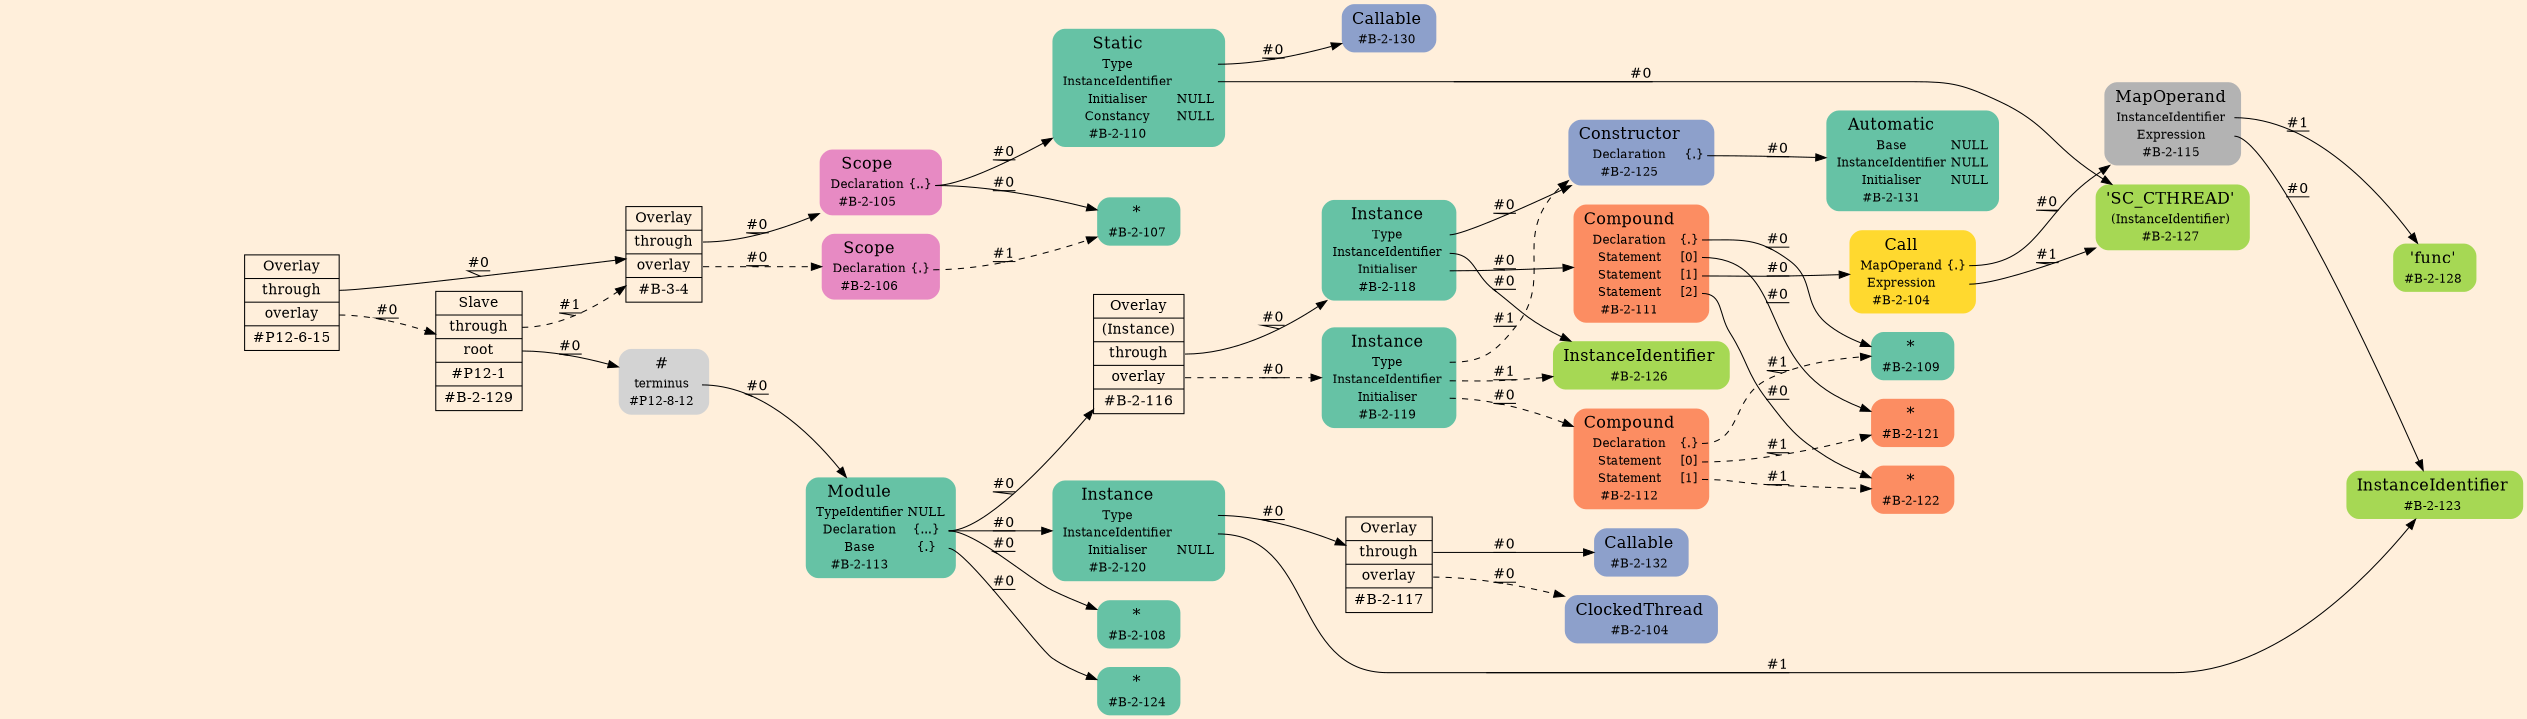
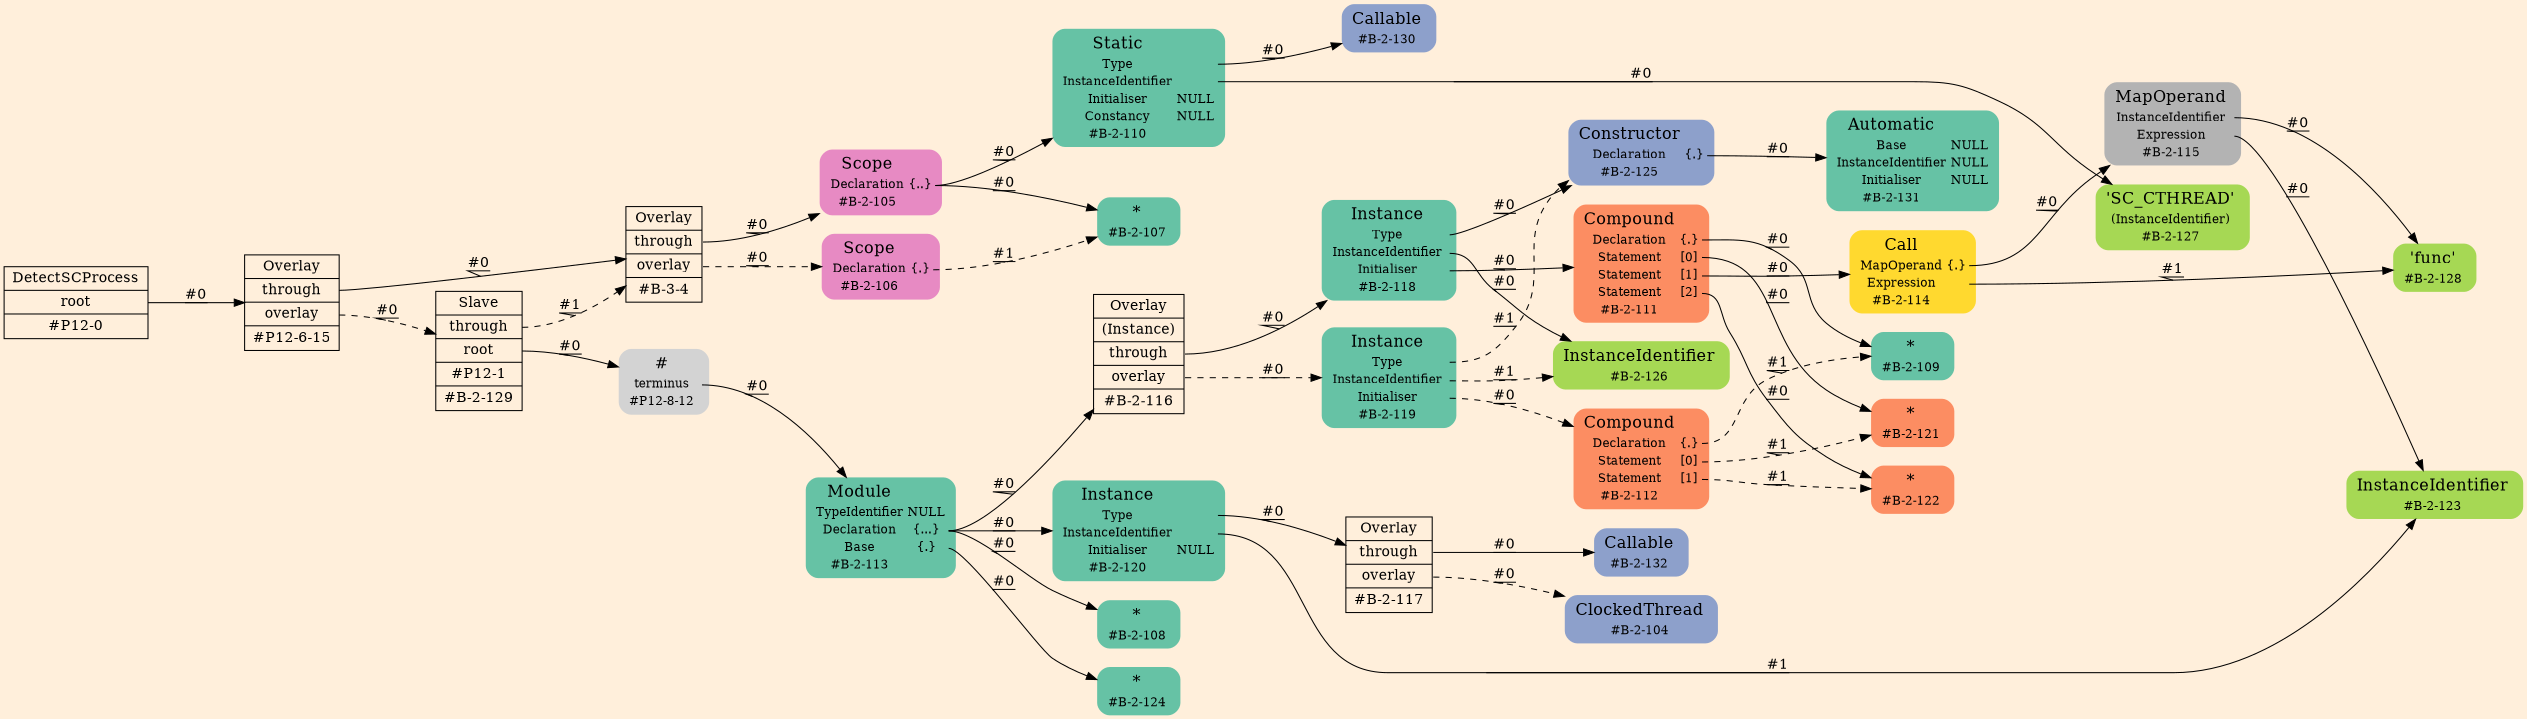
  digraph {
    bgcolor=antiquewhite1
    rankdir=LR
    ranksep=1.0
    node [fillcolor="/set28/1" fontsize=12 shape=plaintext style="rounded,filled"]
    edge [decorate=true style=solid tailport=port0]
+   n1 [fillcolor=antiquewhite1 fontsize=14 label="<fixed> DetectSCProcess | <port0> root | <port1> #P12-0" shape=record style=filled]
    n2 [fillcolor=antiquewhite1 fontsize=14 label="<fixed> Overlay | <port0> through | <port1> overlay | <port2> #P12-6-15" shape=record style=filled]
    n3 [fillcolor=antiquewhite1 fontsize=14 label="<fixed> Overlay | <port0> through | <port1> overlay | <port2> #B-3-4" shape=record style=filled]
    n4 [fillcolor=antiquewhite1 fontsize=14 label="<fixed> Slave | <port0> through | <port1> root | <port2> #P12-1 | <port3> #B-2-129" shape=record style=filled]
    n5 [fillcolor="/set28/4" label=<<TABLE BORDER="0" CELLBORDER="0" CELLSPACING="0">  <TR>   <TD><FONT POINT-SIZE="16.0">Scope</FONT></TD>   <TD></TD>  </TR>  <TR>   <TD>Declaration</TD>   <TD PORT="port0">{..}</TD>  </TR>  <TR>   <TD>#B-2-105</TD>   <TD PORT="port1"></TD>  </TR> </TABLE>>]
    n6 [fillcolor="/set28/4" label=<<TABLE BORDER="0" CELLBORDER="0" CELLSPACING="0">  <TR>   <TD><FONT POINT-SIZE="16.0">Scope</FONT></TD>   <TD></TD>  </TR>  <TR>   <TD>Declaration</TD>   <TD PORT="port0">{.}</TD>  </TR>  <TR>   <TD>#B-2-106</TD>   <TD PORT="port1"></TD>  </TR> </TABLE>>]
    n7 [label=<<TABLE BORDER="0" CELLBORDER="0" CELLSPACING="0">  <TR>   <TD><FONT POINT-SIZE="16.0">#</FONT></TD>   <TD></TD>  </TR>  <TR>   <TD>terminus</TD>   <TD PORT="port0"></TD>  </TR>  <TR>   <TD>#P12-8-12</TD>   <TD PORT="port1"></TD>  </TR> </TABLE>> fillcolor=""]
    n8 [label=<<TABLE BORDER="0" CELLBORDER="0" CELLSPACING="0">  <TR>   <TD><FONT POINT-SIZE="16.0">*</FONT></TD>   <TD></TD>  </TR>  <TR>   <TD>#B-2-107</TD>   <TD PORT="port0"></TD>  </TR> </TABLE>>]
    n9 [label=<<TABLE BORDER="0" CELLBORDER="0" CELLSPACING="0">  <TR>   <TD><FONT POINT-SIZE="16.0">Static</FONT></TD>   <TD></TD>  </TR>  <TR>   <TD>Type</TD>   <TD PORT="port0"></TD>  </TR>  <TR>   <TD>InstanceIdentifier</TD>   <TD PORT="port1"></TD>  </TR>  <TR>   <TD>Initialiser</TD>   <TD PORT="port2">NULL</TD>  </TR>  <TR>   <TD>Constancy</TD>   <TD PORT="port3">NULL</TD>  </TR>  <TR>   <TD>#B-2-110</TD>   <TD PORT="port4"></TD>  </TR> </TABLE>>]
    n10 [fillcolor="/set28/3" label=<<TABLE BORDER="0" CELLBORDER="0" CELLSPACING="0">  <TR>   <TD><FONT POINT-SIZE="16.0">Callable</FONT></TD>   <TD></TD>  </TR>  <TR>   <TD>#B-2-130</TD>   <TD PORT="port0"></TD>  </TR> </TABLE>>]
    n11 [fillcolor="/set28/5" label=<<TABLE BORDER="0" CELLBORDER="0" CELLSPACING="0">  <TR>   <TD><FONT POINT-SIZE="16.0">'SC_CTHREAD'</FONT></TD>   <TD></TD>  </TR>  <TR>   <TD>(InstanceIdentifier)</TD>   <TD PORT="port0"></TD>  </TR>  <TR>   <TD>#B-2-127</TD>   <TD PORT="port1"></TD>  </TR> </TABLE>>]
    n12 [label=<<TABLE BORDER="0" CELLBORDER="0" CELLSPACING="0">  <TR>   <TD><FONT POINT-SIZE="16.0">Module</FONT></TD>   <TD></TD>  </TR>  <TR>   <TD>TypeIdentifier</TD>   <TD PORT="port0">NULL</TD>  </TR>  <TR>   <TD>Declaration</TD>   <TD PORT="port1">{...}</TD>  </TR>  <TR>   <TD>Base</TD>   <TD PORT="port2">{.}</TD>  </TR>  <TR>   <TD>#B-2-113</TD>   <TD PORT="port3"></TD>  </TR> </TABLE>>]
    n13 [fillcolor=antiquewhite1 fontsize=14 label="<fixed> Overlay | <port0> (Instance) | <port1> through | <port2> overlay | <port3> #B-2-116" shape=record style=filled]
    n14 [label=<<TABLE BORDER="0" CELLBORDER="0" CELLSPACING="0">  <TR>   <TD><FONT POINT-SIZE="16.0">Instance</FONT></TD>   <TD></TD>  </TR>  <TR>   <TD>Type</TD>   <TD PORT="port0"></TD>  </TR>  <TR>   <TD>InstanceIdentifier</TD>   <TD PORT="port1"></TD>  </TR>  <TR>   <TD>Initialiser</TD>   <TD PORT="port2">NULL</TD>  </TR>  <TR>   <TD>#B-2-120</TD>   <TD PORT="port3"></TD>  </TR> </TABLE>>]
    n15 [label=<<TABLE BORDER="0" CELLBORDER="0" CELLSPACING="0">  <TR>   <TD><FONT POINT-SIZE="16.0">*</FONT></TD>   <TD></TD>  </TR>  <TR>   <TD>#B-2-108</TD>   <TD PORT="port0"></TD>  </TR> </TABLE>>]
    n16 [label=<<TABLE BORDER="0" CELLBORDER="0" CELLSPACING="0">  <TR>   <TD><FONT POINT-SIZE="16.0">*</FONT></TD>   <TD></TD>  </TR>  <TR>   <TD>#B-2-124</TD>   <TD PORT="port0"></TD>  </TR> </TABLE>>]
    n17 [label=<<TABLE BORDER="0" CELLBORDER="0" CELLSPACING="0">  <TR>   <TD><FONT POINT-SIZE="16.0">Instance</FONT></TD>   <TD></TD>  </TR>  <TR>   <TD>Type</TD>   <TD PORT="port0"></TD>  </TR>  <TR>   <TD>InstanceIdentifier</TD>   <TD PORT="port1"></TD>  </TR>  <TR>   <TD>Initialiser</TD>   <TD PORT="port2"></TD>  </TR>  <TR>   <TD>#B-2-118</TD>   <TD PORT="port3"></TD>  </TR> </TABLE>>]
    n18 [label=<<TABLE BORDER="0" CELLBORDER="0" CELLSPACING="0">  <TR>   <TD><FONT POINT-SIZE="16.0">Instance</FONT></TD>   <TD></TD>  </TR>  <TR>   <TD>Type</TD>   <TD PORT="port0"></TD>  </TR>  <TR>   <TD>InstanceIdentifier</TD>   <TD PORT="port1"></TD>  </TR>  <TR>   <TD>Initialiser</TD>   <TD PORT="port2"></TD>  </TR>  <TR>   <TD>#B-2-119</TD>   <TD PORT="port3"></TD>  </TR> </TABLE>>]
    n19 [fillcolor="/set28/5" label=<<TABLE BORDER="0" CELLBORDER="0" CELLSPACING="0">  <TR>   <TD><FONT POINT-SIZE="16.0">InstanceIdentifier</FONT></TD>   <TD></TD>  </TR>  <TR>   <TD>#B-2-123</TD>   <TD PORT="port0"></TD>  </TR> </TABLE>>]
    n20 [fillcolor=antiquewhite1 fontsize=14 label="<fixed> Overlay | <port0> through | <port1> overlay | <port2> #B-2-117" shape=record style=filled]
    n21 [fillcolor="/set28/3" label=<<TABLE BORDER="0" CELLBORDER="0" CELLSPACING="0">  <TR>   <TD><FONT POINT-SIZE="16.0">Constructor</FONT></TD>   <TD></TD>  </TR>  <TR>   <TD>Declaration</TD>   <TD PORT="port0">{.}</TD>  </TR>  <TR>   <TD>#B-2-125</TD>   <TD PORT="port1"></TD>  </TR> </TABLE>>]
    n22 [fillcolor="/set28/5" label=<<TABLE BORDER="0" CELLBORDER="0" CELLSPACING="0">  <TR>   <TD><FONT POINT-SIZE="16.0">InstanceIdentifier</FONT></TD>   <TD></TD>  </TR>  <TR>   <TD>#B-2-126</TD>   <TD PORT="port0"></TD>  </TR> </TABLE>>]
    n23 [fillcolor="/set28/2" label=<<TABLE BORDER="0" CELLBORDER="0" CELLSPACING="0">  <TR>   <TD><FONT POINT-SIZE="16.0">Compound</FONT></TD>   <TD></TD>  </TR>  <TR>   <TD>Declaration</TD>   <TD PORT="port0">{.}</TD>  </TR>  <TR>   <TD>Statement</TD>   <TD PORT="port1">[0]</TD>  </TR>  <TR>   <TD>Statement</TD>   <TD PORT="port2">[1]</TD>  </TR>  <TR>   <TD>Statement</TD>   <TD PORT="port3">[2]</TD>  </TR>  <TR>   <TD>#B-2-111</TD>   <TD PORT="port4"></TD>  </TR> </TABLE>>]
    n24 [fillcolor="/set28/2" label=<<TABLE BORDER="0" CELLBORDER="0" CELLSPACING="0">  <TR>   <TD><FONT POINT-SIZE="16.0">Compound</FONT></TD>   <TD></TD>  </TR>  <TR>   <TD>Declaration</TD>   <TD PORT="port0">{.}</TD>  </TR>  <TR>   <TD>Statement</TD>   <TD PORT="port1">[0]</TD>  </TR>  <TR>   <TD>Statement</TD>   <TD PORT="port2">[1]</TD>  </TR>  <TR>   <TD>#B-2-112</TD>   <TD PORT="port3"></TD>  </TR> </TABLE>>]
    n25 [label=<<TABLE BORDER="0" CELLBORDER="0" CELLSPACING="0">  <TR>   <TD><FONT POINT-SIZE="16.0">Automatic</FONT></TD>   <TD></TD>  </TR>  <TR>   <TD>Base</TD>   <TD PORT="port0">NULL</TD>  </TR>  <TR>   <TD>InstanceIdentifier</TD>   <TD PORT="port1">NULL</TD>  </TR>  <TR>   <TD>Initialiser</TD>   <TD PORT="port2">NULL</TD>  </TR>  <TR>   <TD>#B-2-131</TD>   <TD PORT="port3"></TD>  </TR> </TABLE>>]
    n26 [label=<<TABLE BORDER="0" CELLBORDER="0" CELLSPACING="0">  <TR>   <TD><FONT POINT-SIZE="16.0">*</FONT></TD>   <TD></TD>  </TR>  <TR>   <TD>#B-2-109</TD>   <TD PORT="port0"></TD>  </TR> </TABLE>>]
    n27 [fillcolor="/set28/2" label=<<TABLE BORDER="0" CELLBORDER="0" CELLSPACING="0">  <TR>   <TD><FONT POINT-SIZE="16.0">*</FONT></TD>   <TD></TD>  </TR>  <TR>   <TD>#B-2-121</TD>   <TD PORT="port0"></TD>  </TR> </TABLE>>]
-   n28 [fillcolor="/set28/6" label=<<TABLE BORDER="0" CELLBORDER="0" CELLSPACING="0">  <TR>   <TD><FONT POINT-SIZE="16.0">Call</FONT></TD>   <TD></TD>  </TR>  <TR>   <TD>MapOperand</TD>   <TD PORT="port0">{.}</TD>  </TR>  <TR>   <TD>Expression</TD>   <TD PORT="port1"></TD>  </TR>  <TR>   <TD>#B-2-104</TD>   <TD PORT="port2"></TD>  </TR> </TABLE>>]
+   n28 [fillcolor="/set28/6" label=<<TABLE BORDER="0" CELLBORDER="0" CELLSPACING="0">  <TR>   <TD><FONT POINT-SIZE="16.0">Call</FONT></TD>   <TD></TD>  </TR>  <TR>   <TD>MapOperand</TD>   <TD PORT="port0">{.}</TD>  </TR>  <TR>   <TD>Expression</TD>   <TD PORT="port1"></TD>  </TR>  <TR>   <TD>#B-2-114</TD>   <TD PORT="port2"></TD>  </TR> </TABLE>>]
    n29 [fillcolor="/set28/2" label=<<TABLE BORDER="0" CELLBORDER="0" CELLSPACING="0">  <TR>   <TD><FONT POINT-SIZE="16.0">*</FONT></TD>   <TD></TD>  </TR>  <TR>   <TD>#B-2-122</TD>   <TD PORT="port0"></TD>  </TR> </TABLE>>]
    n30 [fillcolor="/set28/8" label=<<TABLE BORDER="0" CELLBORDER="0" CELLSPACING="0">  <TR>   <TD><FONT POINT-SIZE="16.0">MapOperand</FONT></TD>   <TD></TD>  </TR>  <TR>   <TD>InstanceIdentifier</TD>   <TD PORT="port0"></TD>  </TR>  <TR>   <TD>Expression</TD>   <TD PORT="port1"></TD>  </TR>  <TR>   <TD>#B-2-115</TD>   <TD PORT="port2"></TD>  </TR> </TABLE>>]
    n31 [fillcolor="/set28/5" label=<<TABLE BORDER="0" CELLBORDER="0" CELLSPACING="0">  <TR>   <TD><FONT POINT-SIZE="16.0">'func'</FONT></TD>   <TD></TD>  </TR>  <TR>   <TD>#B-2-128</TD>   <TD PORT="port0"></TD>  </TR> </TABLE>>]
    n32 [fillcolor="/set28/3" label=<<TABLE BORDER="0" CELLBORDER="0" CELLSPACING="0">  <TR>   <TD><FONT POINT-SIZE="16.0">Callable</FONT></TD>   <TD></TD>  </TR>  <TR>   <TD>#B-2-132</TD>   <TD PORT="port0"></TD>  </TR> </TABLE>>]
    n33 [fillcolor="/set28/3" label=<<TABLE BORDER="0" CELLBORDER="0" CELLSPACING="0">  <TR>   <TD><FONT POINT-SIZE="16.0">ClockedThread</FONT></TD>   <TD></TD>  </TR>  <TR>   <TD>#B-2-104</TD>   <TD PORT="port0"></TD>  </TR> </TABLE>>]
+   n1 -> n2 [label="#0"]
    n2 -> n3 [label="#0"]
    n2 -> n4 [label="#0" style=dashed tailport=port1]
    n3 -> n5 [label="#0"]
    n3 -> n6 [label="#0" style=dashed tailport=port1]
    n4 -> n3 [label="#1" style=dashed]
    n4 -> n7 [label="#0" tailport=port1]
    n5 -> n8 [label="#0"]
    n5 -> n9 [label="#0"]
    n6 -> n8 [label="#1" style=dashed]
    n7 -> n12 [label="#0"]
    n9 -> n10 [label="#0"]
    n9 -> n11 [label="#0" tailport=port1]
    n12 -> n13 [label="#0" tailport=port1]
    n12 -> n14 [label="#0" tailport=port1]
    n12 -> n15 [label="#0" tailport=port1]
    n12 -> n16 [label="#0" tailport=port2]
    n13 -> n17 [label="#0" tailport=port1]
    n13 -> n18 [label="#0" style=dashed tailport=port2]
    n14 -> n19 [label="#1" tailport=port1]
    n14 -> n20 [label="#0"]
    n17 -> n21 [label="#0"]
    n17 -> n22 [label="#0" tailport=port1]
    n17 -> n23 [label="#0" tailport=port2]
    n18 -> n21 [label="#1" style=dashed]
    n18 -> n22 [label="#1" style=dashed tailport=port1]
    n18 -> n24 [label="#0" style=dashed tailport=port2]
    n20 -> n32 [label="#0"]
    n20 -> n33 [label="#0" style=dashed tailport=port1]
    n21 -> n25 [label="#0"]
    n23 -> n26 [label="#0"]
    n23 -> n27 [label="#0" tailport=port1]
    n23 -> n28 [label="#0" tailport=port2]
    n23 -> n29 [label="#0" tailport=port3]
    n24 -> n26 [label="#1" style=dashed]
    n24 -> n27 [label="#1" style=dashed tailport=port1]
    n24 -> n29 [label="#1" style=dashed tailport=port2]
-   n28 -> n11 [label="#1" tailport=port1]
+   n28 -> n31 [label="#1" tailport=port1]
    n28 -> n30 [label="#0"]
    n30 -> n19 [label="#0" tailport=port1]
-   n30 -> n31 [label="#1"]
+   n30 -> n31 [label="#0"]
  }
